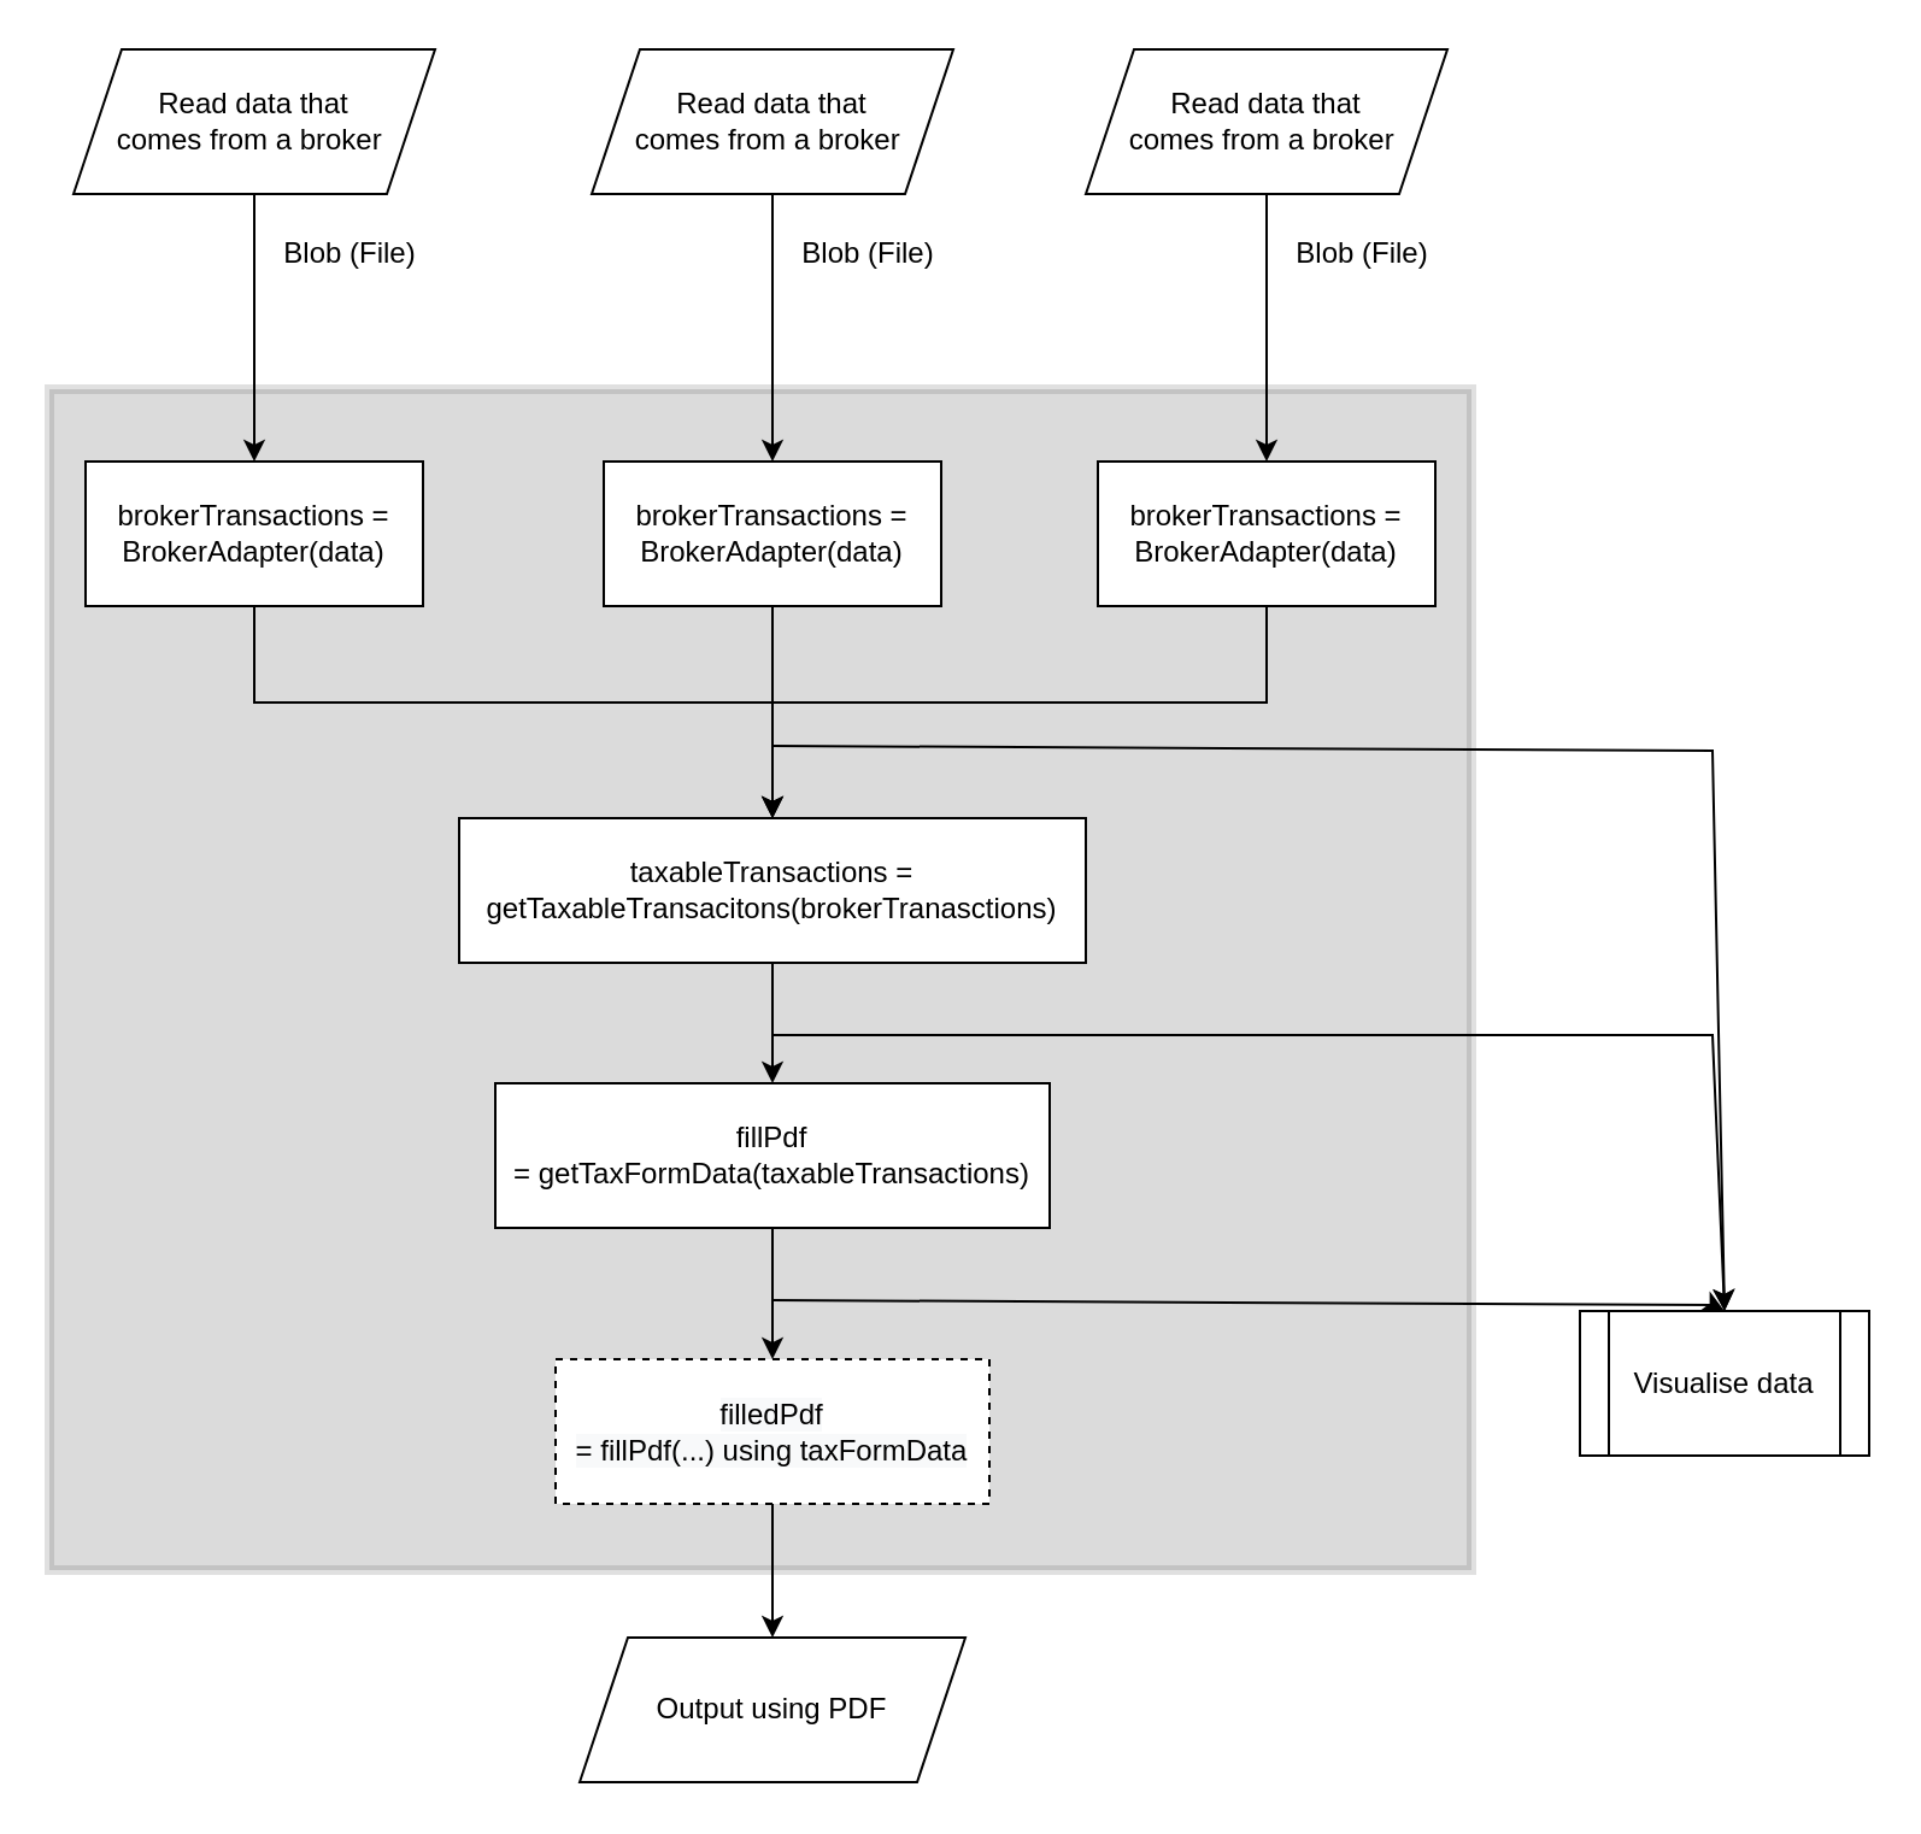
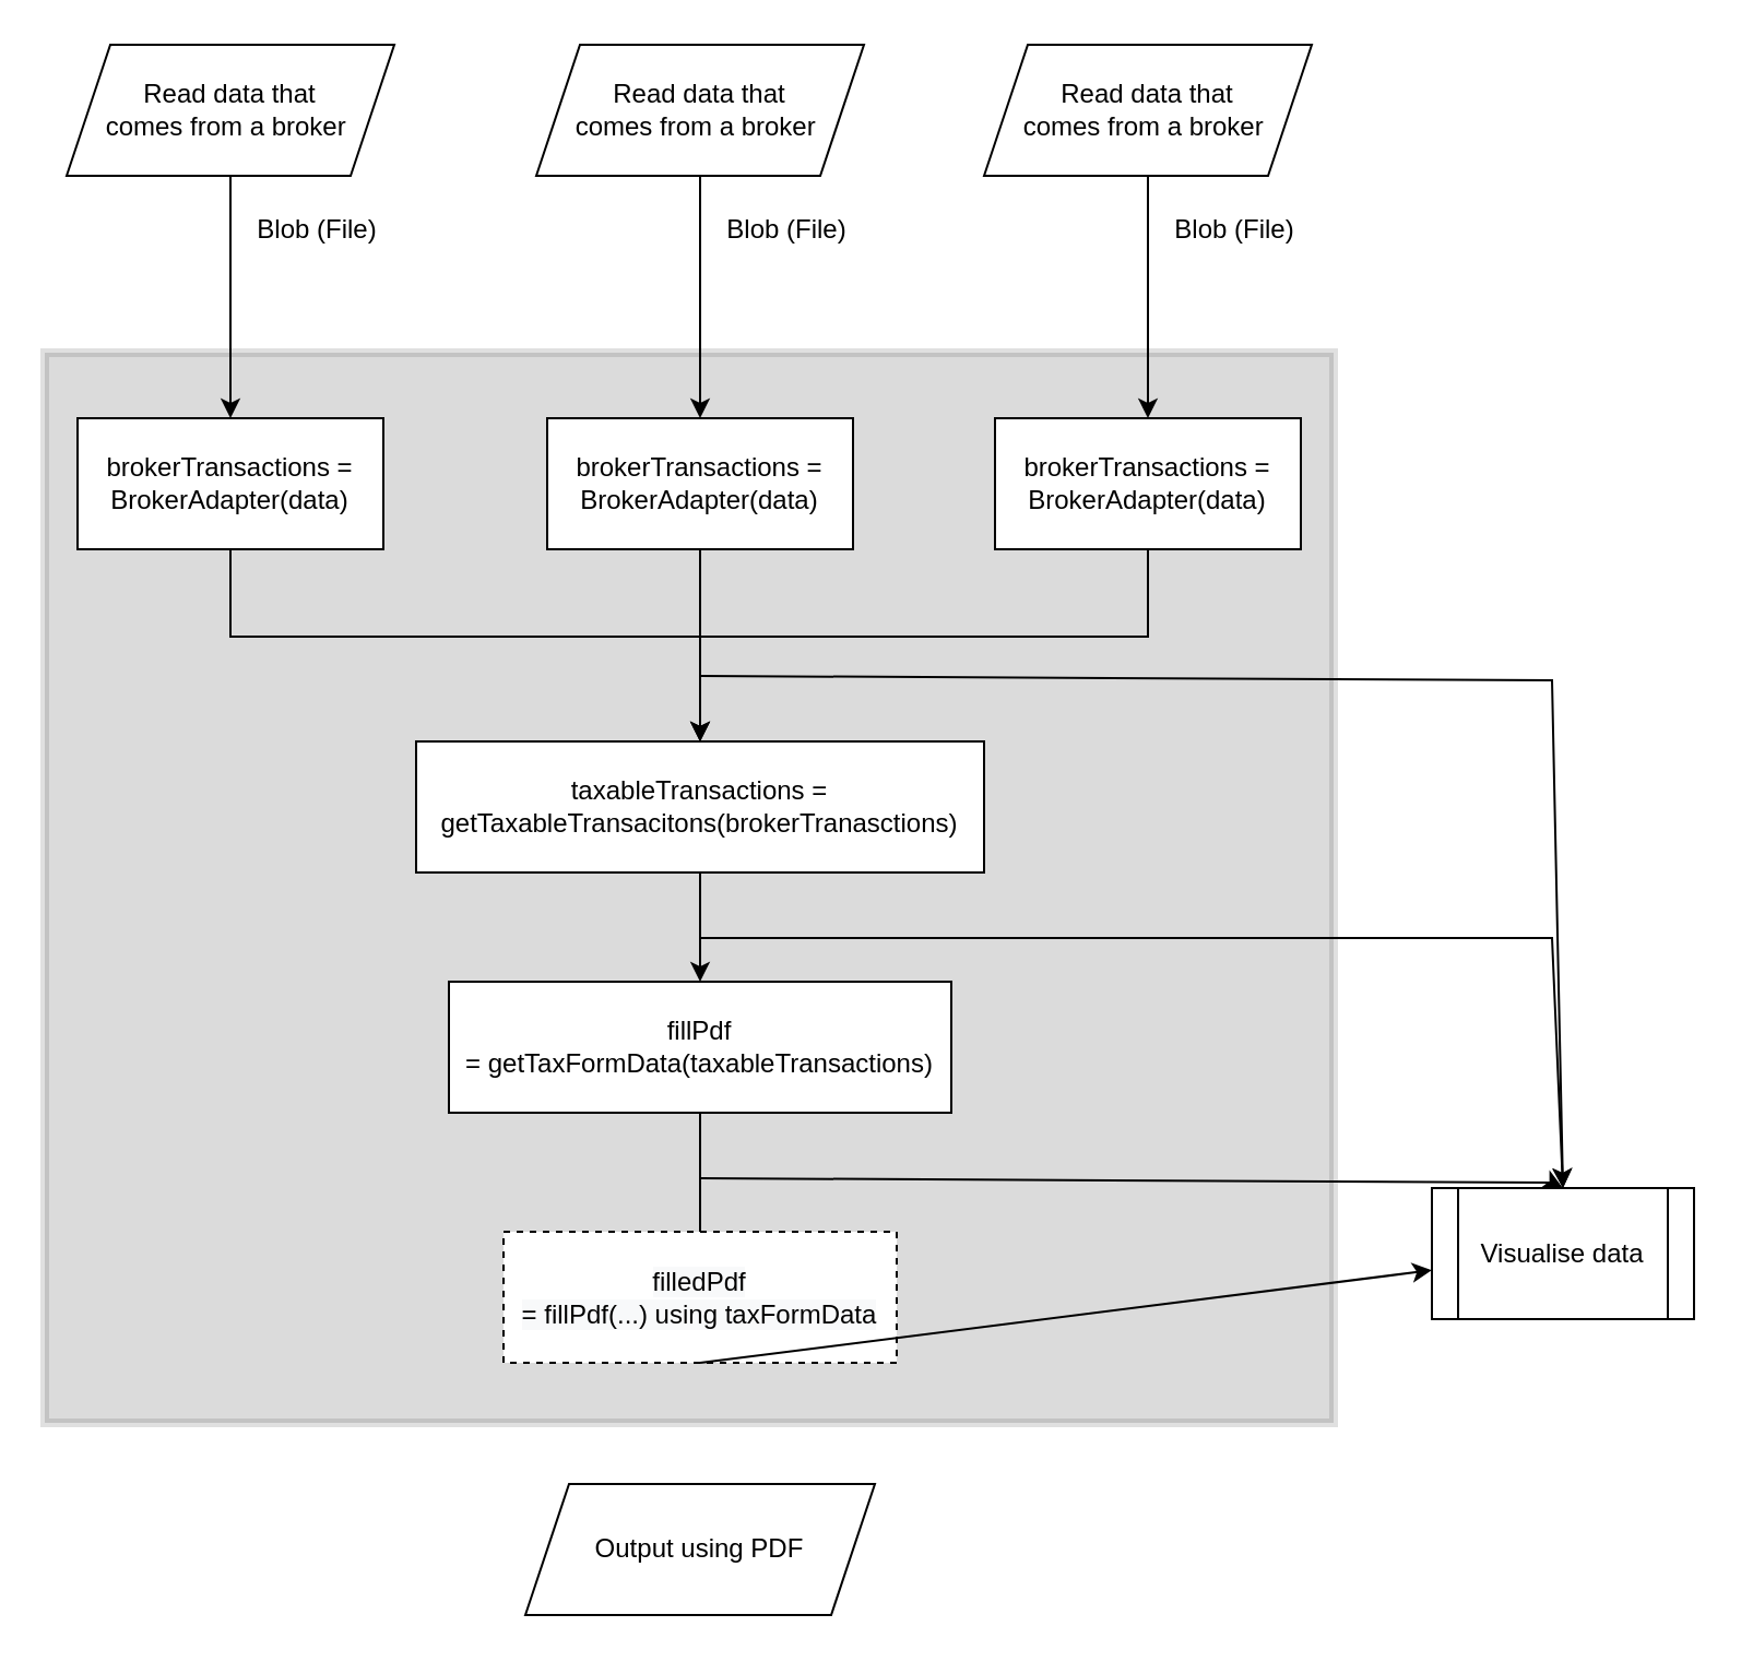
  <mxCell id="0" />
  <mxCell id="1" parent="0" />
  <mxCell id="2" value="" style="rounded=0;whiteSpace=wrap;html=1;fillColor=#4D4D4D;fontColor=#333333;strokeColor=#666666;strokeWidth=4;glass=0;shadow=0;sketch=0;gradientColor=none;opacity=20;" vertex="1" parent="1"><mxGeometry x="20" y="161" width="590" height="490" as="geometry" /></mxCell>
  <mxCell id="3" value="Read data that&lt;br&gt;comes from a broker&amp;nbsp;" style="shape=parallelogram;perimeter=parallelogramPerimeter;whiteSpace=wrap;html=1;fixedSize=1;" parent="1" vertex="1"><mxGeometry x="245" y="20" width="150" height="60" as="geometry" /></mxCell>
  <mxCell id="4" value="brokerTransactions = BrokerAdapter(data)" style="rounded=0;whiteSpace=wrap;html=1;" parent="1" vertex="1"><mxGeometry x="250" y="191" width="140" height="60" as="geometry" /></mxCell>
  <mxCell id="5" value="taxableTransactions = getTaxableTransacitons(brokerTranasctions)" style="rounded=0;whiteSpace=wrap;html=1;" parent="1" vertex="1"><mxGeometry x="190" y="339" width="260" height="60" as="geometry" /></mxCell>
  <mxCell id="6" value="fillPdf&lt;br&gt;= getTaxFormData(taxableTransactions)" style="rounded=0;whiteSpace=wrap;html=1;" parent="1" vertex="1"><mxGeometry x="205" y="449" width="230" height="60" as="geometry" /></mxCell>
  <mxCell id="7" value="&lt;span style=&quot;color: rgb(0, 0, 0); font-family: helvetica; font-size: 12px; font-style: normal; font-weight: 400; letter-spacing: normal; text-align: center; text-indent: 0px; text-transform: none; word-spacing: 0px; background-color: rgb(248, 249, 250); text-decoration: none; display: inline; float: none;&quot;&gt;filledPdf&lt;/span&gt;&lt;br style=&quot;color: rgb(0, 0, 0); font-family: helvetica; font-size: 12px; font-style: normal; font-weight: 400; letter-spacing: normal; text-align: center; text-indent: 0px; text-transform: none; word-spacing: 0px; text-decoration: none;&quot;&gt;&lt;span style=&quot;color: rgb(0, 0, 0); font-family: helvetica; font-size: 12px; font-style: normal; font-weight: 400; letter-spacing: normal; text-align: center; text-indent: 0px; text-transform: none; word-spacing: 0px; background-color: rgb(248, 249, 250); text-decoration: none; display: inline; float: none;&quot;&gt;= fillPdf(...) using taxFormData&lt;/span&gt;" style="rounded=0;whiteSpace=wrap;html=1;dashed=1;" parent="1" vertex="1"><mxGeometry x="230" y="563.5" width="180" height="60" as="geometry" /></mxCell>
  <mxCell id="8" value="Output using PDF" style="shape=parallelogram;perimeter=parallelogramPerimeter;whiteSpace=wrap;html=1;fixedSize=1;" parent="1" vertex="1"><mxGeometry x="240" y="679" width="160" height="60" as="geometry" /></mxCell>
  <mxCell id="9" value="" style="endArrow=classic;html=1;rounded=0;exitX=0.5;exitY=1;exitDx=0;exitDy=0;entryX=0.5;entryY=0;entryDx=0;entryDy=0;" parent="1" source="3" target="4" edge="1"><mxGeometry width="50" height="50" relative="1" as="geometry"><mxPoint x="440" y="181" as="sourcePoint" /><mxPoint x="490" y="131" as="targetPoint" /></mxGeometry></mxCell>
  <mxCell id="10" value="" style="endArrow=classic;html=1;rounded=0;exitX=0.5;exitY=1;exitDx=0;exitDy=0;entryX=0.5;entryY=0;entryDx=0;entryDy=0;" parent="1" source="4" target="5" edge="1"><mxGeometry width="50" height="50" relative="1" as="geometry"><mxPoint x="290" y="301" as="sourcePoint" /><mxPoint x="340" y="251" as="targetPoint" /></mxGeometry></mxCell>
  <mxCell id="11" value="" style="endArrow=classic;html=1;rounded=0;exitX=0.5;exitY=1;exitDx=0;exitDy=0;entryX=0.5;entryY=0;entryDx=0;entryDy=0;" parent="1" source="5" target="6" edge="1"><mxGeometry width="50" height="50" relative="1" as="geometry"><mxPoint x="330" y="349" as="sourcePoint" /><mxPoint x="380" y="299" as="targetPoint" /></mxGeometry></mxCell>
- <mxCell id="12" value="" style="endArrow=classic;html=1;rounded=0;exitX=0.5;exitY=1;exitDx=0;exitDy=0;entryX=0.5;entryY=0;entryDx=0;entryDy=0;" parent="1" source="6" target="7" edge="1"><mxGeometry width="50" height="50" relative="1" as="geometry"><mxPoint x="330" y="639" as="sourcePoint" /><mxPoint x="380" y="589" as="targetPoint" /></mxGeometry></mxCell>
- <mxCell id="13" value="" style="endArrow=classic;html=1;rounded=0;exitX=0.5;exitY=1;exitDx=0;exitDy=0;entryX=0.5;entryY=0;entryDx=0;entryDy=0;" parent="1" source="7" target="8" edge="1"><mxGeometry width="50" height="50" relative="1" as="geometry"><mxPoint x="330" y="639" as="sourcePoint" /><mxPoint x="380" y="589" as="targetPoint" /></mxGeometry></mxCell>
+ <mxCell id="12" value="" style="endArrow=none;html=1;rounded=0;exitX=0.5;exitY=1;exitDx=0;exitDy=0;entryX=0.5;entryY=0;entryDx=0;entryDy=0;" parent="1" source="6" target="7" edge="1"><mxGeometry width="50" height="50" relative="1" as="geometry"><mxPoint x="330" y="639" as="sourcePoint" /><mxPoint x="380" y="589" as="targetPoint" /></mxGeometry></mxCell>
+ <mxCell id="13" value="" style="endArrow=classic;html=1;rounded=0;exitX=0.5;exitY=1;exitDx=0;exitDy=0;" parent="1" source="7" target="15" edge="1"><mxGeometry width="50" height="50" relative="1" as="geometry"><mxPoint x="330" y="639" as="sourcePoint" /><mxPoint x="380" y="589" as="targetPoint" /></mxGeometry></mxCell>
  <mxCell id="14" value="Blob (File)" style="text;html=1;strokeColor=none;fillColor=none;align=center;verticalAlign=middle;whiteSpace=wrap;rounded=0;" parent="1" vertex="1"><mxGeometry x="330" y="90" width="60" height="30" as="geometry" /></mxCell>
  <mxCell id="15" value="Visualise data" style="shape=process;whiteSpace=wrap;html=1;backgroundOutline=1;" parent="1" vertex="1"><mxGeometry x="655" y="543.5" width="120" height="60" as="geometry" /></mxCell>
  <mxCell id="16" value="" style="endArrow=classic;html=1;rounded=0;entryX=0.5;entryY=0;entryDx=0;entryDy=0;" parent="1" target="15" edge="1"><mxGeometry width="50" height="50" relative="1" as="geometry"><mxPoint x="320" y="309" as="sourcePoint" /><mxPoint x="660" y="309" as="targetPoint" /><Array as="points"><mxPoint x="710" y="311" /></Array></mxGeometry></mxCell>
  <mxCell id="17" value="" style="endArrow=classic;html=1;rounded=0;entryX=0.5;entryY=0;entryDx=0;entryDy=0;" parent="1" target="15" edge="1"><mxGeometry width="50" height="50" relative="1" as="geometry"><mxPoint x="320" y="429" as="sourcePoint" /><mxPoint x="520" y="429" as="targetPoint" /><Array as="points"><mxPoint x="710" y="429" /></Array></mxGeometry></mxCell>
  <mxCell id="18" value="" style="endArrow=classic;html=1;rounded=0;entryX=0.5;entryY=0;entryDx=0;entryDy=0;" parent="1" target="15" edge="1"><mxGeometry width="50" height="50" relative="1" as="geometry"><mxPoint x="320" y="539" as="sourcePoint" /><mxPoint x="520" y="559" as="targetPoint" /><Array as="points"><mxPoint x="710" y="541" /></Array></mxGeometry></mxCell>
  <mxCell id="19" value="Read data that&lt;br&gt;comes from a broker&amp;nbsp;" style="shape=parallelogram;perimeter=parallelogramPerimeter;whiteSpace=wrap;html=1;fixedSize=1;" vertex="1" parent="1"><mxGeometry x="30" y="20" width="150" height="60" as="geometry" /></mxCell>
  <mxCell id="20" value="brokerTransactions = BrokerAdapter(data)" style="rounded=0;whiteSpace=wrap;html=1;" vertex="1" parent="1"><mxGeometry x="35" y="191" width="140" height="60" as="geometry" /></mxCell>
  <mxCell id="21" value="Blob (File)" style="text;html=1;strokeColor=none;fillColor=none;align=center;verticalAlign=middle;whiteSpace=wrap;rounded=0;" vertex="1" parent="1"><mxGeometry x="115" y="90" width="60" height="30" as="geometry" /></mxCell>
  <mxCell id="22" value="Read data that&lt;br&gt;comes from a broker&amp;nbsp;" style="shape=parallelogram;perimeter=parallelogramPerimeter;whiteSpace=wrap;html=1;fixedSize=1;" vertex="1" parent="1"><mxGeometry x="450" y="20" width="150" height="60" as="geometry" /></mxCell>
  <mxCell id="23" value="brokerTransactions = BrokerAdapter(data)" style="rounded=0;whiteSpace=wrap;html=1;" vertex="1" parent="1"><mxGeometry x="455" y="191" width="140" height="60" as="geometry" /></mxCell>
  <mxCell id="24" value="" style="endArrow=classic;html=1;rounded=0;exitX=0.5;exitY=1;exitDx=0;exitDy=0;entryX=0.5;entryY=0;entryDx=0;entryDy=0;" edge="1" parent="1" source="22" target="23"><mxGeometry width="50" height="50" relative="1" as="geometry"><mxPoint x="645" y="181" as="sourcePoint" /><mxPoint x="695" y="131" as="targetPoint" /></mxGeometry></mxCell>
  <mxCell id="25" value="Blob (File)" style="text;html=1;strokeColor=none;fillColor=none;align=center;verticalAlign=middle;whiteSpace=wrap;rounded=0;" vertex="1" parent="1"><mxGeometry x="535" y="90" width="60" height="30" as="geometry" /></mxCell>
  <mxCell id="26" value="" style="endArrow=classic;html=1;rounded=0;exitX=0.5;exitY=1;exitDx=0;exitDy=0;entryX=0.5;entryY=0;entryDx=0;entryDy=0;" edge="1" parent="1" source="20" target="5"><mxGeometry width="50" height="50" relative="1" as="geometry"><mxPoint x="390" y="261" as="sourcePoint" /><mxPoint x="440" y="211" as="targetPoint" /><Array as="points"><mxPoint x="105" y="291" /><mxPoint x="320" y="291" /></Array></mxGeometry></mxCell>
  <mxCell id="27" value="" style="endArrow=classic;html=1;rounded=0;exitX=0.5;exitY=1;exitDx=0;exitDy=0;entryX=0.5;entryY=0;entryDx=0;entryDy=0;" edge="1" parent="1" source="23" target="5"><mxGeometry width="50" height="50" relative="1" as="geometry"><mxPoint x="390" y="261" as="sourcePoint" /><mxPoint x="260" y="121" as="targetPoint" /><Array as="points"><mxPoint x="525" y="291" /><mxPoint x="320" y="291" /></Array></mxGeometry></mxCell>
  <mxCell id="28" value="" style="endArrow=classic;html=1;rounded=0;exitX=0.5;exitY=1;exitDx=0;exitDy=0;entryX=0.5;entryY=0;entryDx=0;entryDy=0;" edge="1" parent="1" source="19" target="20"><mxGeometry width="50" height="50" relative="1" as="geometry"><mxPoint x="490" y="301" as="sourcePoint" /><mxPoint x="540" y="251" as="targetPoint" /></mxGeometry></mxCell>
